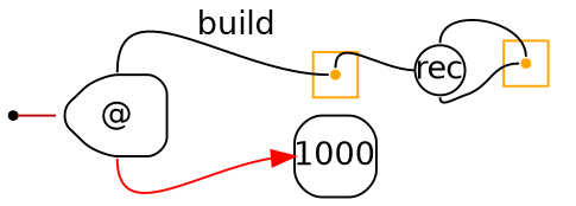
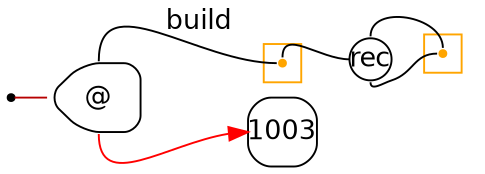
  digraph {
    labeldistance=0
    nodesep=.175
    rankdir=LR
    ranksep=.175
    fontname="DejaVu Sans"
    node [color="#000000" fixedsize=true orientation=90 shape=point fontname="DejaVu Sans"]
    edge [arrowhead=none arrowtail=none headport=w tailport=n fontname="DejaVu Sans"]
    ndcluster_nd24 [color=orange]
    ndcluster_nd72 [color=orange]
    nd1 [color="" orientation=""]
    n4 [label="@" shape=house style=rounded]
    n5 [height=.3 label=rec shape=circle style=rounded width=.3 orientation=""]
-   n6 [label=1000 shape=square style=rounded]
+   n6 [label=1003 shape=square style=rounded]
    subgraph cluster_1 {
      color=orange
      style=fill
      ndcluster_nd24
    }
    subgraph cluster_2 {
      color=orange
      style=fill
      ndcluster_nd72
    }
    ndcluster_nd24 -> n5
    nd1 -> n4 [color="#b70000" tailport=e]
    n4 -> ndcluster_nd24 [label=build]
    n4 -> n6 [arrowhead=normal color=red tailport=s]
    n5 -> ndcluster_nd72 [dir=back headport=n]
    n5 -> ndcluster_nd72 [tailport=s]
  }
